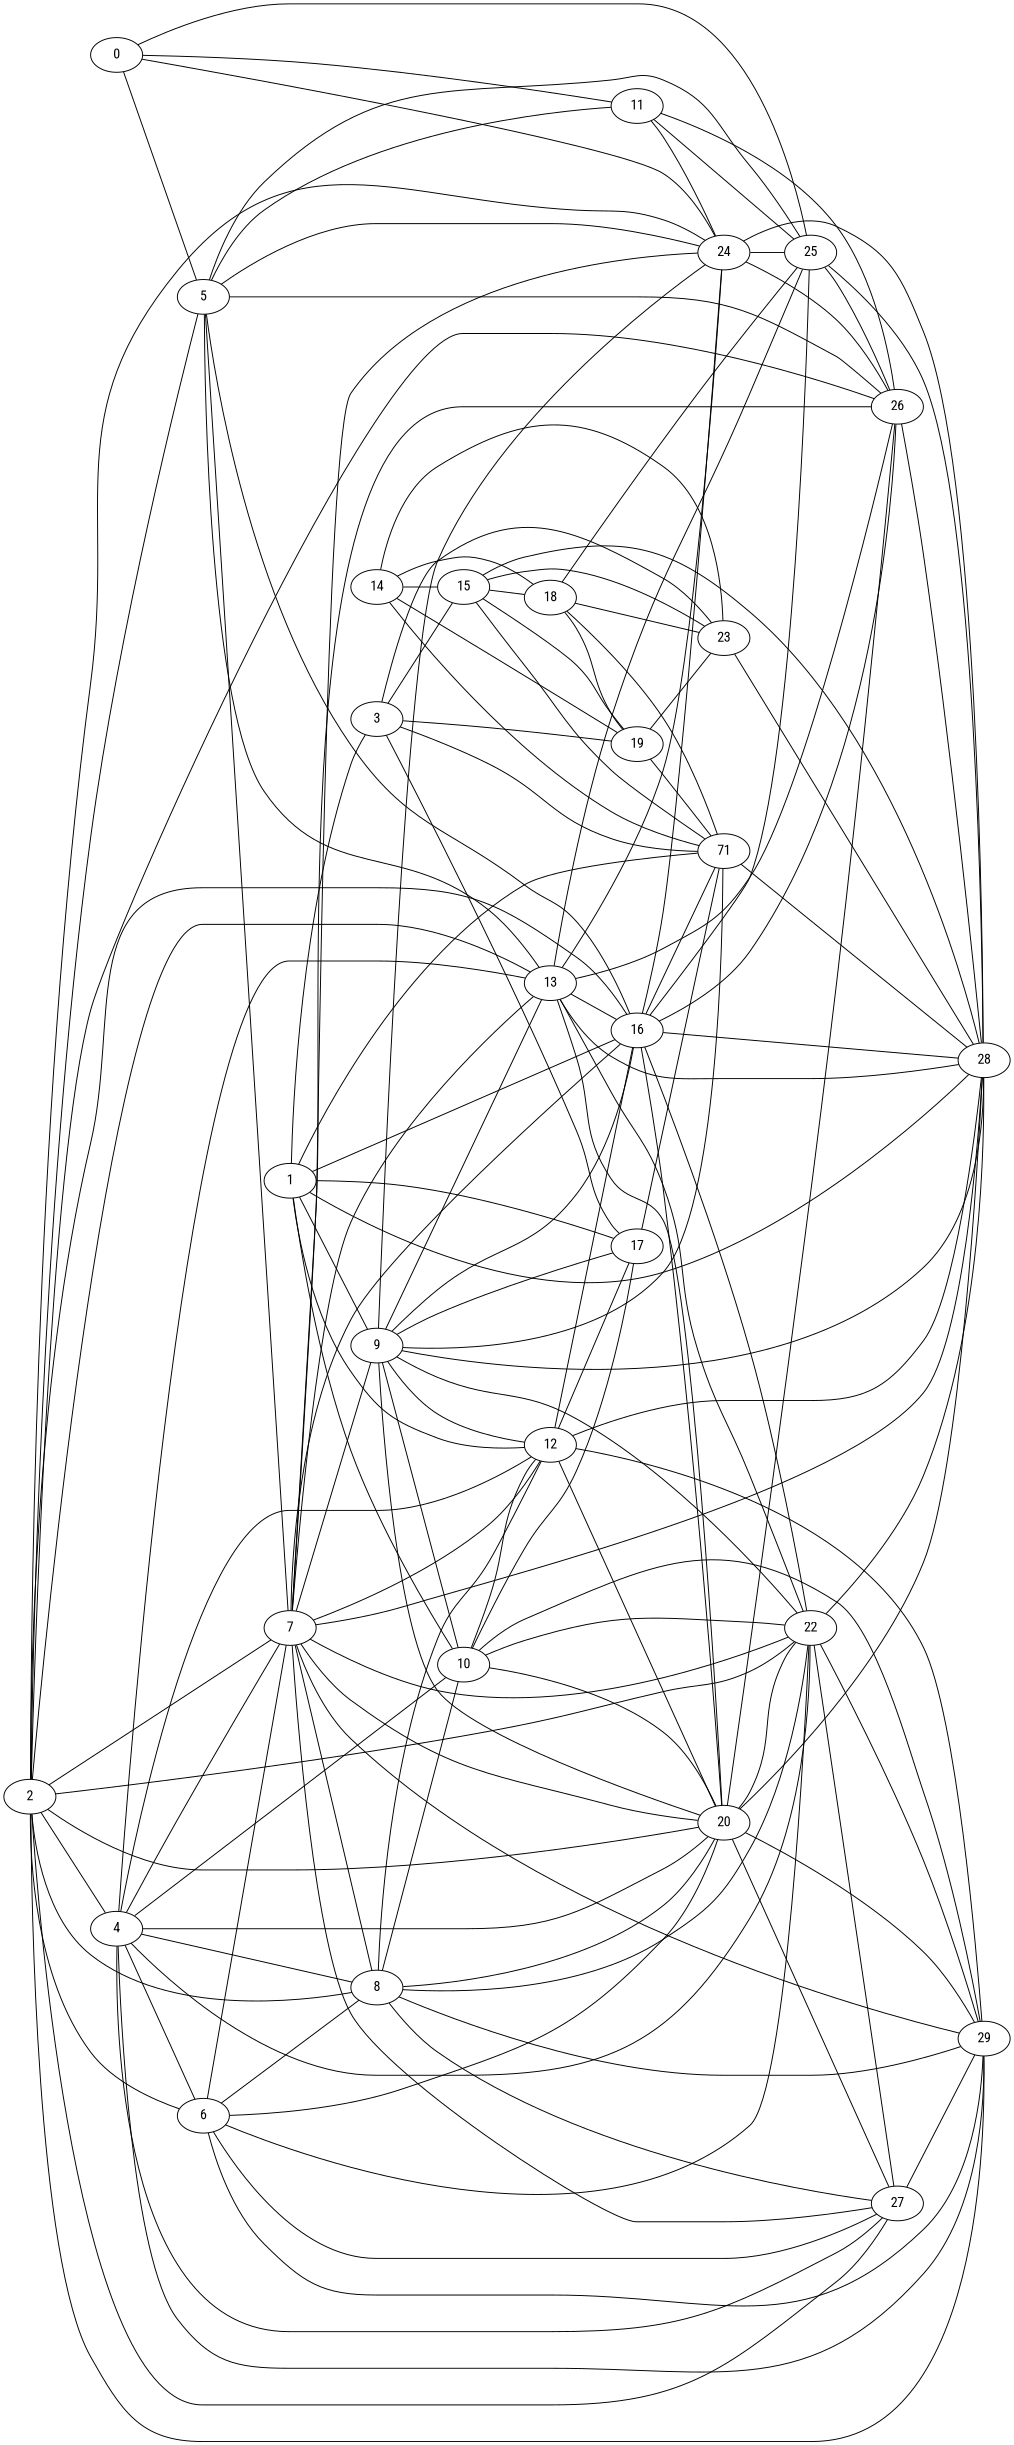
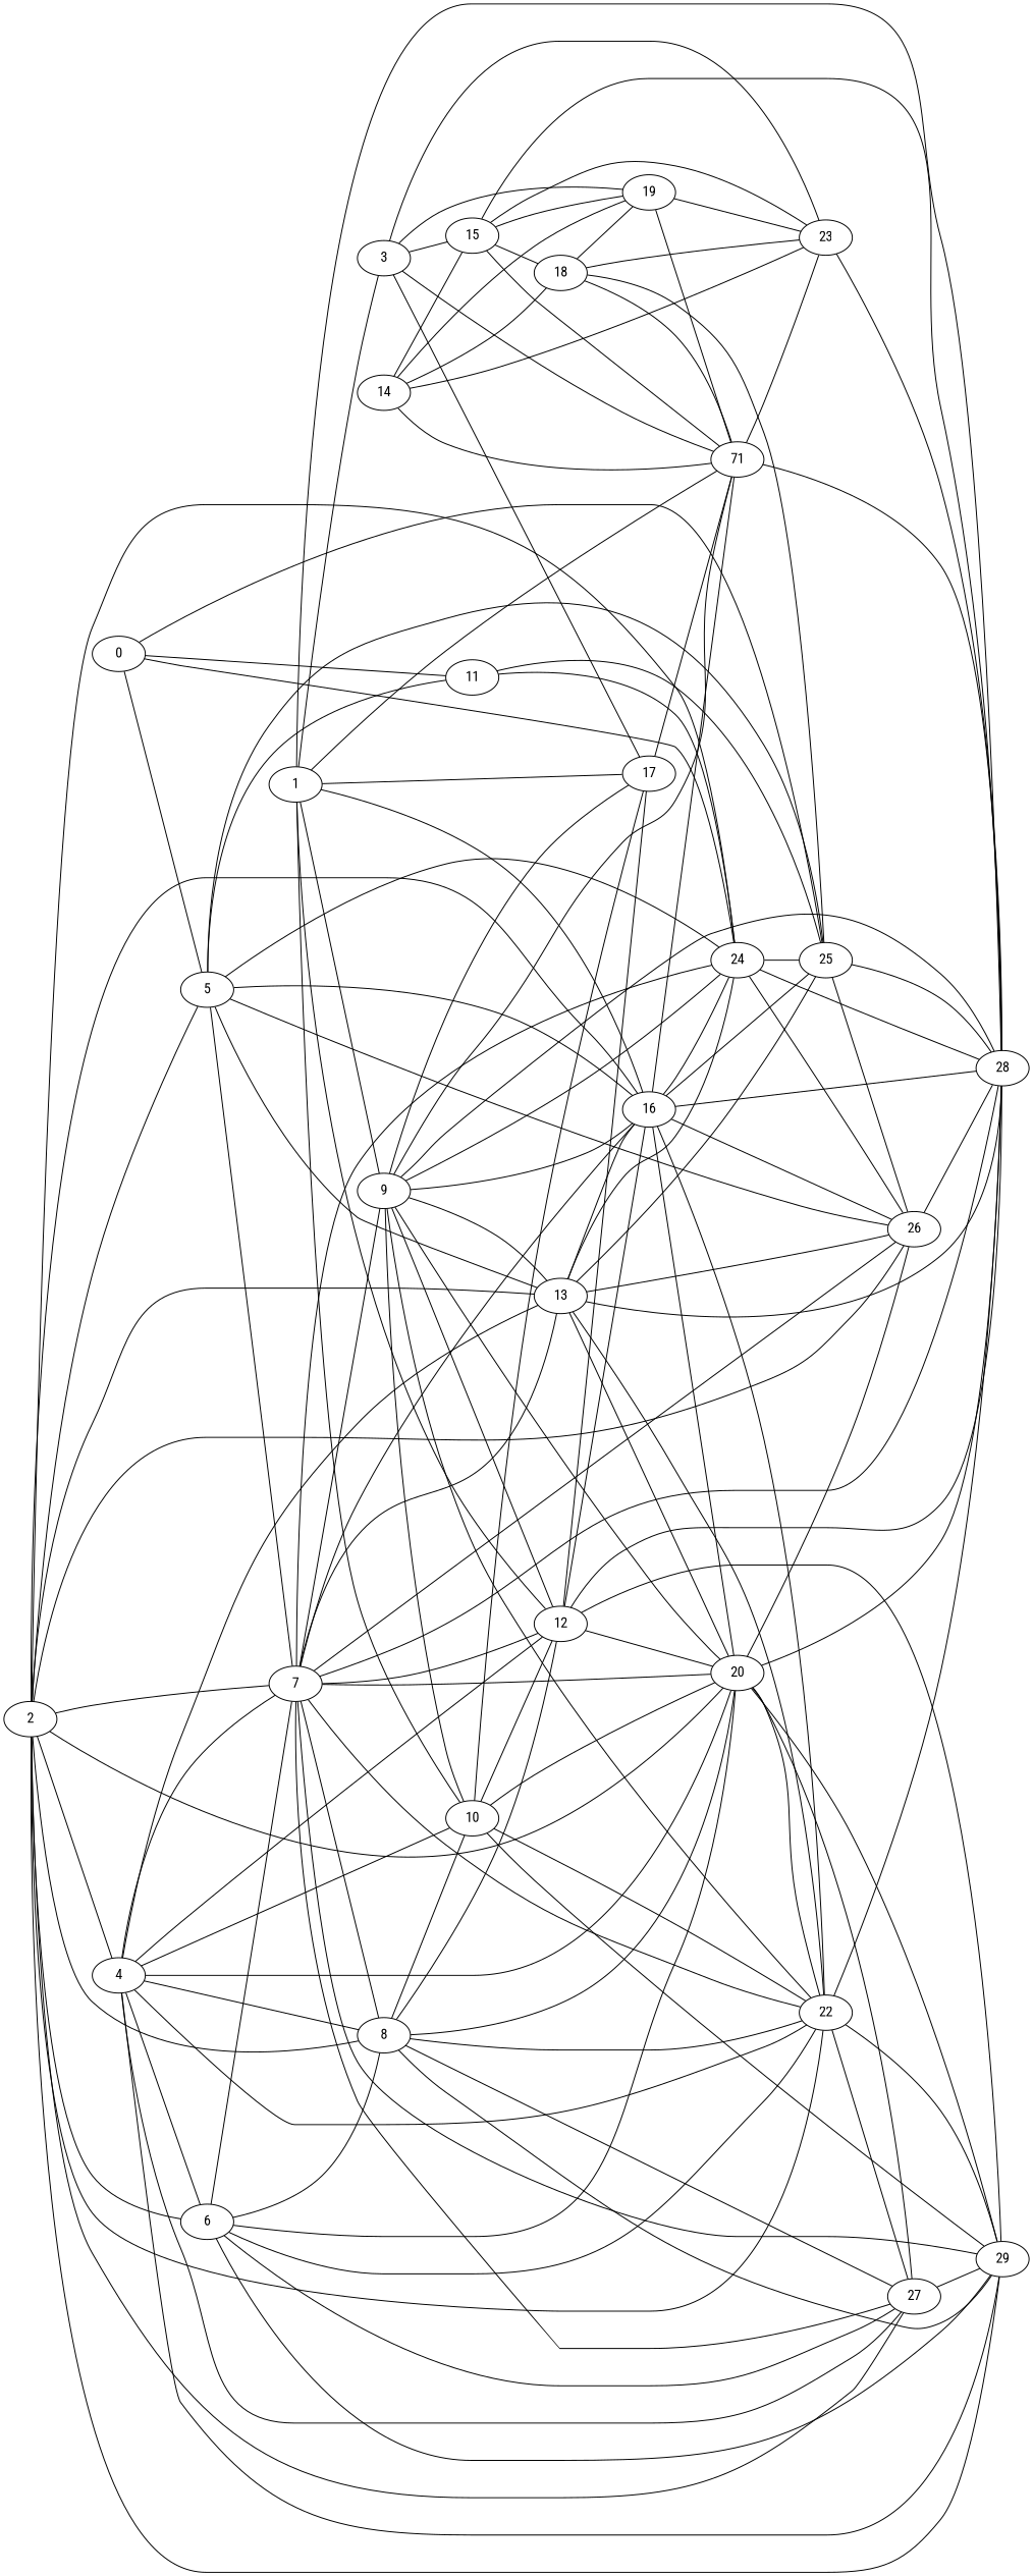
  graph {
    fontname="Roboto Condensed"
    rankdir=LR
    node [fontname="Roboto Condensed"]
    edge [fontname="Roboto Condensed"]
    0
    5
    11
    24
    25
    16
    7
    13
    26
    28
    n11 [label=71]
    20
    22
    9
    12
    29
    8
    27
    1
    3
    10
    17
    15
    19
    23
    18
    2
    4
    6
    14
    0 -- 5
    0 -- 11
    0 -- 24
    0 -- 25
    5 -- 11
    5 -- 24
    5 -- 25
    5 -- 16
    5 -- 7
    5 -- 13
    5 -- 26
    11 -- 24
    11 -- 25
-   11 -- 26
    24 -- 25
    24 -- 26
    24 -- 28
    25 -- 26
    25 -- 28
    16 -- 24
    16 -- 25
    16 -- 26
    16 -- 28
    16 -- n11
    16 -- 20
    16 -- 22
    7 -- 24
    7 -- 16
    7 -- 13
    7 -- 26
    7 -- 28
    7 -- 20
    7 -- 22
    7 -- 9
    7 -- 12
    7 -- 29
    7 -- 8
    7 -- 27
    13 -- 24
    13 -- 25
    13 -- 16
    13 -- 26
    13 -- 28
    13 -- 20
    13 -- 22
    26 -- 28
    n11 -- 28
+   n11 -- 23
    20 -- 26
    20 -- 28
    20 -- 22
    20 -- 29
    20 -- 27
    22 -- 28
    22 -- 29
    22 -- 27
    9 -- 24
    9 -- 16
    9 -- 13
    9 -- 28
    9 -- n11
    9 -- 20
    9 -- 22
    9 -- 12
    9 -- 10
    9 -- 17
    12 -- 16
    12 -- 28
    12 -- 20
    12 -- 29
    12 -- 17
    8 -- 20
    8 -- 22
    8 -- 12
    8 -- 29
    8 -- 27
    8 -- 10
    27 -- 29
    1 -- 16
    1 -- 28
    1 -- n11
    1 -- 9
    1 -- 12
    1 -- 3
    1 -- 10
    1 -- 17
    3 -- n11
    3 -- 17
    3 -- 15
    3 -- 19
    3 -- 23
    10 -- 20
    10 -- 22
    10 -- 12
    10 -- 29
    10 -- 17
    17 -- n11
    15 -- 28
    15 -- n11
    15 -- 19
    15 -- 23
    15 -- 18
    19 -- n11
    19 -- 23
    23 -- 28
    18 -- 25
    18 -- n11
    18 -- 19
    18 -- 23
    2 -- 5
    2 -- 24
    2 -- 16
    2 -- 7
    2 -- 13
    2 -- 26
    2 -- 20
    2 -- 22
    2 -- 29
    2 -- 8
    2 -- 27
    2 -- 4
    2 -- 6
    4 -- 7
    4 -- 13
    4 -- 20
    4 -- 22
    4 -- 12
    4 -- 29
    4 -- 8
    4 -- 27
    4 -- 10
    4 -- 6
    6 -- 7
    6 -- 20
    6 -- 22
    6 -- 29
    6 -- 8
    6 -- 27
    14 -- n11
    14 -- 15
    14 -- 19
    14 -- 23
    14 -- 18
  }
